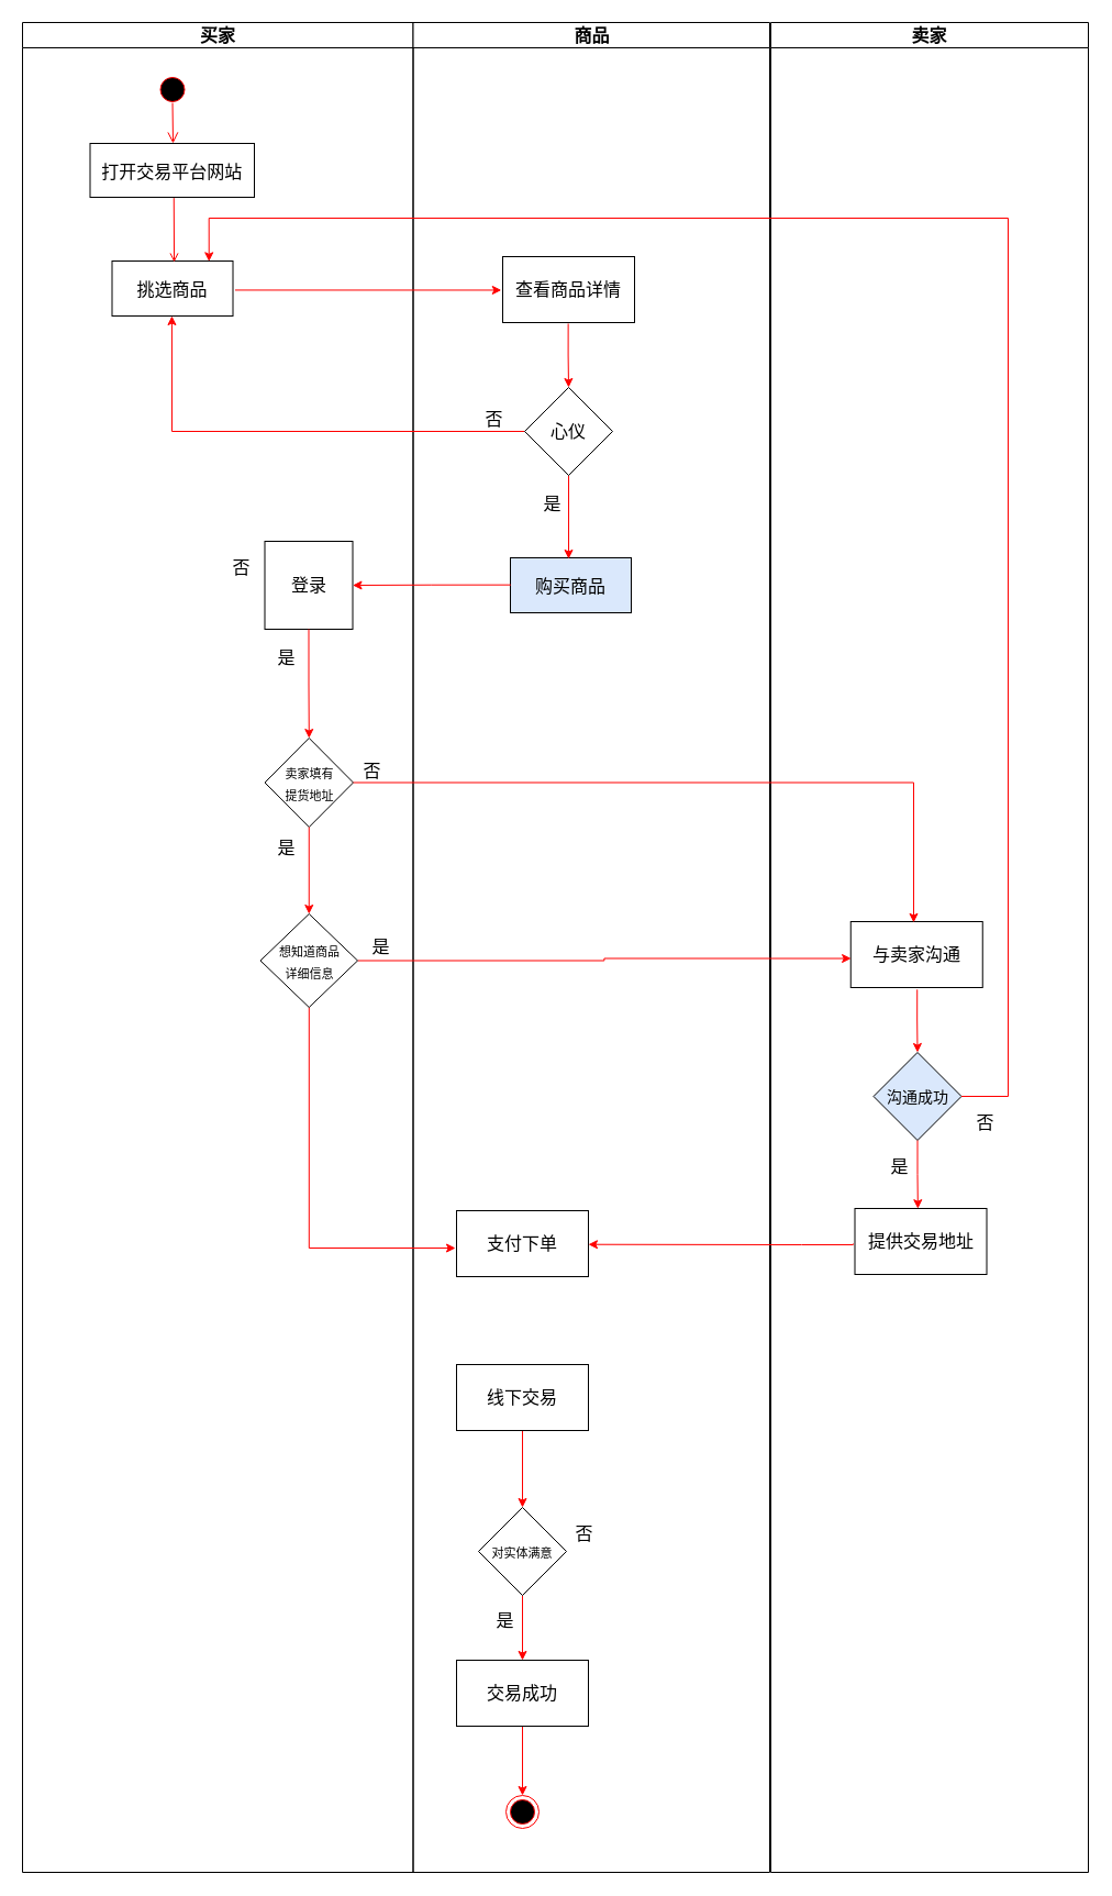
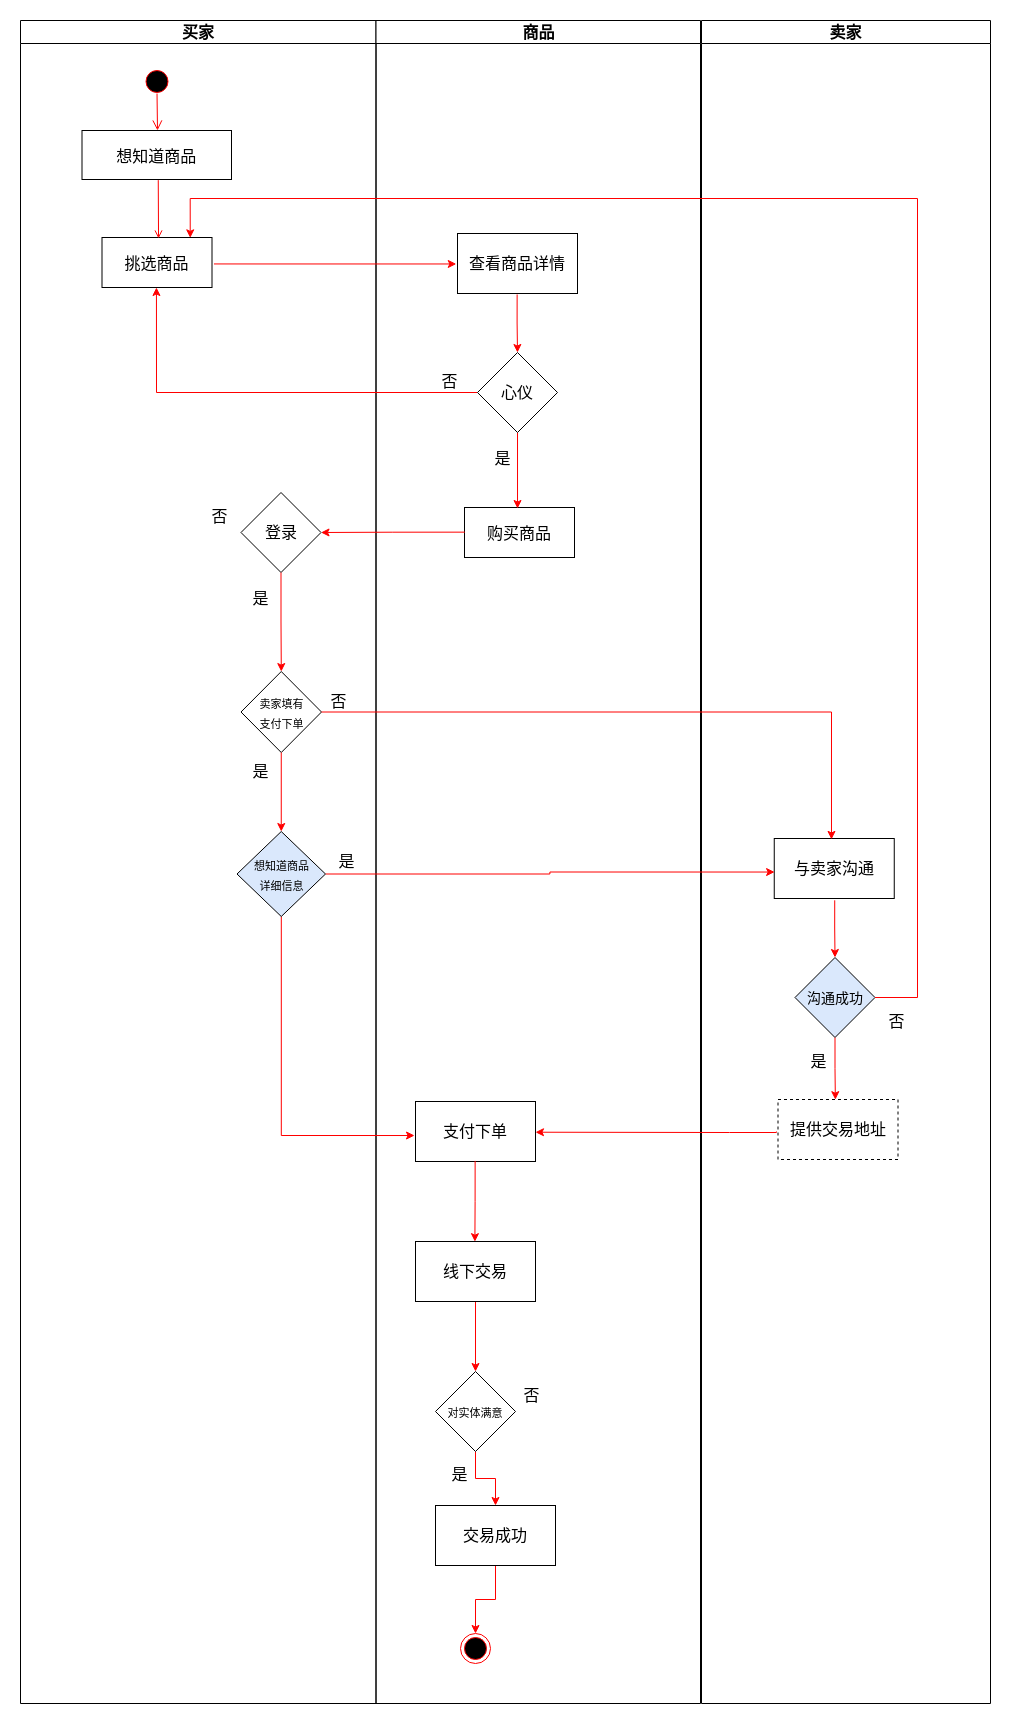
  <mxCell id="0" />
  <mxCell id="1" parent="0" />
  <mxCell id="2" value="买家" style="swimlane;whiteSpace=wrap;startSize=23;fontSize=16;" parent="1" vertex="1"><mxGeometry x="20" y="20" width="355.5" height="1683" as="geometry" /></mxCell>
  <mxCell id="3" value="" style="ellipse;shape=startState;fillColor=#000000;strokeColor=#ff0000;fontSize=16;" parent="2" vertex="1"><mxGeometry x="121.5" y="46" width="30" height="30" as="geometry" /></mxCell>
  <mxCell id="4" value="" style="edgeStyle=elbowEdgeStyle;elbow=horizontal;verticalAlign=bottom;endArrow=open;endSize=8;strokeColor=#FF0000;endFill=1;rounded=0;exitX=0.501;exitY=0.903;exitDx=0;exitDy=0;exitPerimeter=0;fontSize=16;" parent="2" source="3" target="5" edge="1"><mxGeometry x="121.5" y="40" as="geometry"><mxPoint x="136.5" y="110" as="targetPoint" /></mxGeometry></mxCell>
- <mxCell id="5" value="打开交易平台网站" style="fontSize=16;" parent="2" vertex="1"><mxGeometry x="61.5" y="110" width="149.5" height="49" as="geometry" /></mxCell>
+ <mxCell id="5" value="想知道商品" style="fontSize=16;" parent="2" vertex="1"><mxGeometry x="61.5" y="110" width="149.5" height="49" as="geometry" /></mxCell>
  <mxCell id="6" value="挑选商品" style="fontSize=16;" parent="2" vertex="1"><mxGeometry x="81.5" y="217" width="110" height="50" as="geometry" /></mxCell>
  <mxCell id="7" value="" style="endArrow=open;strokeColor=#FF0000;endFill=1;rounded=0;entryX=0.514;entryY=0.02;entryDx=0;entryDy=0;entryPerimeter=0;exitX=0.51;exitY=1.013;exitDx=0;exitDy=0;exitPerimeter=0;fontSize=16;" parent="2" source="5" target="6" edge="1"><mxGeometry relative="1" as="geometry"><mxPoint x="137" y="168" as="sourcePoint" /><mxPoint x="137" y="220" as="targetPoint" /></mxGeometry></mxCell>
- <mxCell id="8" value="登录" style="whiteSpace=wrap;html=1;fontSize=16;rounded=0;" vertex="1" parent="2"><mxGeometry x="220.5" y="472" width="80" height="80" as="geometry" /></mxCell>
+ <mxCell id="8" value="登录" style="rhombus;whiteSpace=wrap;html=1;fontSize=16;" vertex="1" parent="2"><mxGeometry x="220.5" y="472" width="80" height="80" as="geometry" /></mxCell>
  <mxCell id="9" value="否" style="text;html=1;align=center;verticalAlign=middle;resizable=0;points=[];autosize=1;strokeColor=none;fillColor=none;fontSize=16;" vertex="1" parent="2"><mxGeometry x="305" y="669" width="26" height="23" as="geometry" /></mxCell>
- <mxCell id="10" value="&lt;font style=&quot;font-size: 11px&quot;&gt;卖家填有&lt;br&gt;提货地址&lt;/font&gt;" style="rhombus;whiteSpace=wrap;html=1;fontSize=16;" vertex="1" parent="2"><mxGeometry x="220.5" y="651" width="80.5" height="81" as="geometry" /></mxCell>
+ <mxCell id="10" value="&lt;font style=&quot;font-size: 11px&quot;&gt;卖家填有&lt;br&gt;支付下单&lt;/font&gt;" style="rhombus;whiteSpace=wrap;html=1;fontSize=16;" vertex="1" parent="2"><mxGeometry x="220.5" y="651" width="80.5" height="81" as="geometry" /></mxCell>
  <mxCell id="11" value="" style="edgeStyle=orthogonalEdgeStyle;rounded=0;orthogonalLoop=1;jettySize=auto;html=1;strokeColor=#FF0000;fontSize=16;" edge="1" parent="2" source="8" target="10"><mxGeometry relative="1" as="geometry" /></mxCell>
  <mxCell id="12" value="是" style="text;html=1;align=center;verticalAlign=middle;resizable=0;points=[];autosize=1;strokeColor=none;fillColor=none;fontSize=16;" vertex="1" parent="2"><mxGeometry x="227" y="566" width="26" height="23" as="geometry" /></mxCell>
  <mxCell id="13" value="是" style="text;html=1;align=center;verticalAlign=middle;resizable=0;points=[];autosize=1;strokeColor=none;fillColor=none;fontSize=16;" vertex="1" parent="2"><mxGeometry x="227" y="739" width="26" height="23" as="geometry" /></mxCell>
  <mxCell id="14" value="商品" style="swimlane;whiteSpace=wrap;gradientColor=none;swimlaneFillColor=none;fontSize=16;labelBorderColor=none;" parent="1" vertex="1"><mxGeometry x="375.5" y="20" width="324.5" height="1683" as="geometry" /></mxCell>
  <mxCell id="15" value="查看商品详情" style="whiteSpace=wrap;html=1;fontSize=16;" vertex="1" parent="14"><mxGeometry x="81.5" y="213" width="120" height="60" as="geometry" /></mxCell>
- <mxCell id="16" value="购买商品" style="fontSize=16;fillColor=#dae8fc;" parent="14" vertex="1"><mxGeometry x="88.5" y="487" width="110" height="50" as="geometry" /></mxCell>
+ <mxCell id="16" value="购买商品" style="fontSize=16;" parent="14" vertex="1"><mxGeometry x="88.5" y="487" width="110" height="50" as="geometry" /></mxCell>
  <mxCell id="17" value="支付下单" style="whiteSpace=wrap;html=1;fontSize=16;" vertex="1" parent="14"><mxGeometry x="39.5" y="1081" width="120" height="60" as="geometry" /></mxCell>
  <mxCell id="18" value="否" style="text;html=1;align=center;verticalAlign=middle;resizable=0;points=[];autosize=1;strokeColor=none;fillColor=none;fontSize=16;" vertex="1" parent="14"><mxGeometry x="60.5" y="349" width="26" height="23" as="geometry" /></mxCell>
  <mxCell id="19" value="是" style="text;html=1;align=center;verticalAlign=middle;resizable=0;points=[];autosize=1;strokeColor=none;fillColor=none;fontSize=16;" vertex="1" parent="14"><mxGeometry x="113.5" y="426" width="26" height="23" as="geometry" /></mxCell>
  <mxCell id="20" value="是" style="text;html=1;align=center;verticalAlign=middle;resizable=0;points=[];autosize=1;strokeColor=none;fillColor=none;fontSize=16;" vertex="1" parent="14"><mxGeometry x="70.5" y="1442" width="26" height="23" as="geometry" /></mxCell>
  <mxCell id="21" value="" style="ellipse;html=1;shape=endState;fillColor=#000000;strokeColor=#ff0000;fontSize=16;" vertex="1" parent="14"><mxGeometry x="84.5" y="1613" width="30" height="30" as="geometry" /></mxCell>
  <mxCell id="22" value="卖家" style="swimlane;whiteSpace=wrap;fontSize=16;" parent="1" vertex="1"><mxGeometry x="701" y="20" width="289" height="1683" as="geometry" /></mxCell>
  <mxCell id="23" value="&lt;font style=&quot;font-size: 14px&quot;&gt;沟通成功&lt;/font&gt;" style="rhombus;whiteSpace=wrap;html=1;fontSize=16;fillColor=#dae8fc;" vertex="1" parent="22"><mxGeometry x="93.5" y="937" width="80" height="80" as="geometry" /></mxCell>
  <mxCell id="24" value="与卖家沟通" style="whiteSpace=wrap;html=1;fontSize=16;" vertex="1" parent="22"><mxGeometry x="72.75" y="818" width="120" height="60" as="geometry" /></mxCell>
  <mxCell id="25" value="" style="edgeStyle=orthogonalEdgeStyle;rounded=0;orthogonalLoop=1;jettySize=auto;html=1;strokeColor=#FF0000;exitX=0.504;exitY=1.03;exitDx=0;exitDy=0;exitPerimeter=0;fontSize=16;" edge="1" parent="22" source="24" target="23"><mxGeometry relative="1" as="geometry" /></mxCell>
- <mxCell id="26" value="提供交易地址" style="whiteSpace=wrap;html=1;fontSize=16;" vertex="1" parent="22"><mxGeometry x="76.5" y="1079" width="120" height="60" as="geometry" /></mxCell>
+ <mxCell id="26" value="提供交易地址" style="whiteSpace=wrap;html=1;fontSize=16;dashed=1;" vertex="1" parent="22"><mxGeometry x="76.5" y="1079" width="120" height="60" as="geometry" /></mxCell>
  <mxCell id="27" value="" style="edgeStyle=orthogonalEdgeStyle;rounded=0;orthogonalLoop=1;jettySize=auto;html=1;strokeColor=#FF0000;entryX=0.478;entryY=0.003;entryDx=0;entryDy=0;entryPerimeter=0;fontSize=16;" edge="1" parent="22" source="23" target="26"><mxGeometry relative="1" as="geometry"><mxPoint x="135.5" y="1076" as="targetPoint" /></mxGeometry></mxCell>
  <mxCell id="28" value="是" style="text;html=1;align=center;verticalAlign=middle;resizable=0;points=[];autosize=1;strokeColor=none;fillColor=none;fontSize=16;" vertex="1" parent="22"><mxGeometry x="103.5" y="1029" width="26" height="23" as="geometry" /></mxCell>
  <mxCell id="29" value="否" style="text;html=1;align=center;verticalAlign=middle;resizable=0;points=[];autosize=1;strokeColor=none;fillColor=none;fontSize=16;" vertex="1" parent="22"><mxGeometry x="182" y="989" width="26" height="23" as="geometry" /></mxCell>
  <mxCell id="30" style="edgeStyle=orthogonalEdgeStyle;rounded=0;orthogonalLoop=1;jettySize=auto;html=1;exitX=1.018;exitY=0.529;exitDx=0;exitDy=0;exitPerimeter=0;strokeColor=#FF0000;entryX=-0.01;entryY=0.508;entryDx=0;entryDy=0;entryPerimeter=0;fontSize=16;" edge="1" parent="1" source="6" target="15"><mxGeometry relative="1" as="geometry"><mxPoint x="455" y="263" as="targetPoint" /></mxGeometry></mxCell>
  <mxCell id="31" value="" style="edgeStyle=orthogonalEdgeStyle;rounded=0;orthogonalLoop=1;jettySize=auto;html=1;strokeColor=#FF0000;exitX=0.003;exitY=0.493;exitDx=0;exitDy=0;exitPerimeter=0;fontSize=16;" edge="1" parent="1" source="16" target="8"><mxGeometry relative="1" as="geometry" /></mxCell>
  <mxCell id="32" value="否" style="text;html=1;align=center;verticalAlign=middle;resizable=0;points=[];autosize=1;strokeColor=none;fillColor=none;fontSize=16;" vertex="1" parent="1"><mxGeometry x="205.5" y="504" width="26" height="23" as="geometry" /></mxCell>
  <mxCell id="33" style="edgeStyle=orthogonalEdgeStyle;rounded=0;orthogonalLoop=1;jettySize=auto;html=1;entryX=0.495;entryY=1;entryDx=0;entryDy=0;entryPerimeter=0;strokeColor=#FF0000;fontSize=16;" edge="1" parent="1" source="35" target="6"><mxGeometry relative="1" as="geometry" /></mxCell>
  <mxCell id="34" style="edgeStyle=orthogonalEdgeStyle;rounded=0;orthogonalLoop=1;jettySize=auto;html=1;entryX=0.482;entryY=0.02;entryDx=0;entryDy=0;entryPerimeter=0;strokeColor=#FF0000;fontSize=16;" edge="1" parent="1" source="35" target="16"><mxGeometry relative="1" as="geometry" /></mxCell>
  <mxCell id="35" value="心仪" style="rhombus;whiteSpace=wrap;html=1;fontSize=16;" vertex="1" parent="1"><mxGeometry x="477" y="352" width="80" height="80" as="geometry" /></mxCell>
  <mxCell id="36" value="" style="edgeStyle=orthogonalEdgeStyle;rounded=0;orthogonalLoop=1;jettySize=auto;html=1;strokeColor=#FF0000;exitX=0.497;exitY=1.016;exitDx=0;exitDy=0;exitPerimeter=0;fontSize=16;" edge="1" parent="1" source="15" target="35"><mxGeometry relative="1" as="geometry"><mxPoint x="517" y="299" as="sourcePoint" /></mxGeometry></mxCell>
  <mxCell id="37" style="edgeStyle=orthogonalEdgeStyle;rounded=0;orthogonalLoop=1;jettySize=auto;html=1;entryX=0.477;entryY=0.015;entryDx=0;entryDy=0;entryPerimeter=0;strokeColor=#FF0000;fontSize=16;" edge="1" parent="1" source="10" target="24"><mxGeometry relative="1" as="geometry" /></mxCell>
  <mxCell id="38" style="edgeStyle=orthogonalEdgeStyle;rounded=0;orthogonalLoop=1;jettySize=auto;html=1;entryX=0.003;entryY=0.559;entryDx=0;entryDy=0;entryPerimeter=0;strokeColor=#FF0000;fontSize=16;" edge="1" parent="1" source="40" target="24"><mxGeometry relative="1" as="geometry" /></mxCell>
  <mxCell id="39" style="edgeStyle=orthogonalEdgeStyle;rounded=0;orthogonalLoop=1;jettySize=auto;html=1;entryX=-0.008;entryY=0.567;entryDx=0;entryDy=0;entryPerimeter=0;strokeColor=#FF0000;fontSize=16;" edge="1" parent="1" source="40" target="17"><mxGeometry relative="1" as="geometry"><Array as="points"><mxPoint x="281" y="1135" /></Array></mxGeometry></mxCell>
- <mxCell id="40" value="&lt;font style=&quot;font-size: 11px&quot;&gt;想知道商品&lt;br&gt;详细信息&lt;/font&gt;" style="rhombus;whiteSpace=wrap;html=1;fontSize=16;" vertex="1" parent="1"><mxGeometry x="236.5" y="831" width="88.5" height="85" as="geometry" /></mxCell>
+ <mxCell id="40" value="&lt;font style=&quot;font-size: 11px&quot;&gt;想知道商品&lt;br&gt;详细信息&lt;/font&gt;" style="rhombus;whiteSpace=wrap;html=1;fontSize=16;fillColor=#dae8fc;" vertex="1" parent="1"><mxGeometry x="236.5" y="831" width="88.5" height="85" as="geometry" /></mxCell>
  <mxCell id="41" value="" style="edgeStyle=orthogonalEdgeStyle;rounded=0;orthogonalLoop=1;jettySize=auto;html=1;strokeColor=#FF0000;fontSize=16;" edge="1" parent="1" source="10" target="40"><mxGeometry relative="1" as="geometry" /></mxCell>
  <mxCell id="42" value="是" style="text;html=1;align=center;verticalAlign=middle;resizable=0;points=[];autosize=1;strokeColor=none;fillColor=none;fontSize=16;" vertex="1" parent="1"><mxGeometry x="333" y="849" width="26" height="23" as="geometry" /></mxCell>
  <mxCell id="43" style="edgeStyle=orthogonalEdgeStyle;rounded=0;orthogonalLoop=1;jettySize=auto;html=1;entryX=1;entryY=0.512;entryDx=0;entryDy=0;entryPerimeter=0;strokeColor=#FF0000;exitX=-0.013;exitY=0.533;exitDx=0;exitDy=0;exitPerimeter=0;fontSize=16;" edge="1" parent="1" source="26" target="17"><mxGeometry relative="1" as="geometry"><mxPoint x="791" y="1004" as="sourcePoint" /><Array as="points"><mxPoint x="729" y="1132" /><mxPoint x="707" y="1132" /></Array></mxGeometry></mxCell>
  <mxCell id="44" style="edgeStyle=orthogonalEdgeStyle;rounded=0;orthogonalLoop=1;jettySize=auto;html=1;entryX=0.802;entryY=0.007;entryDx=0;entryDy=0;entryPerimeter=0;strokeColor=#FF0000;exitX=1;exitY=0.5;exitDx=0;exitDy=0;fontSize=16;" edge="1" parent="1" source="23" target="6"><mxGeometry relative="1" as="geometry"><Array as="points"><mxPoint x="917" y="997" /><mxPoint x="917" y="198" /><mxPoint x="190" y="198" /></Array></mxGeometry></mxCell>
  <mxCell id="45" value="" style="edgeStyle=orthogonalEdgeStyle;rounded=0;orthogonalLoop=1;jettySize=auto;html=1;strokeColor=#FF0000;fontSize=16;" edge="1" parent="1" source="46" target="49"><mxGeometry relative="1" as="geometry" /></mxCell>
  <mxCell id="46" value="线下交易" style="whiteSpace=wrap;html=1;fontSize=16;" vertex="1" parent="1"><mxGeometry x="415" y="1241" width="120" height="60" as="geometry" /></mxCell>
+ <mxCell id="47" value="" style="edgeStyle=orthogonalEdgeStyle;rounded=0;orthogonalLoop=1;jettySize=auto;html=1;strokeColor=#FF0000;exitX=0.497;exitY=0.99;exitDx=0;exitDy=0;exitPerimeter=0;entryX=0.495;entryY=0.003;entryDx=0;entryDy=0;entryPerimeter=0;fontSize=16;" edge="1" parent="1" source="17" target="46"><mxGeometry relative="1" as="geometry" /></mxCell>
  <mxCell id="48" value="" style="edgeStyle=orthogonalEdgeStyle;rounded=0;orthogonalLoop=1;jettySize=auto;html=1;strokeColor=#FF0000;fontSize=16;" edge="1" parent="1" source="49" target="51"><mxGeometry relative="1" as="geometry" /></mxCell>
  <mxCell id="49" value="&lt;font style=&quot;font-size: 11px&quot;&gt;对实体满意&lt;/font&gt;" style="rhombus;whiteSpace=wrap;html=1;fontSize=16;" vertex="1" parent="1"><mxGeometry x="435" y="1371" width="80" height="80" as="geometry" /></mxCell>
  <mxCell id="50" style="edgeStyle=orthogonalEdgeStyle;rounded=0;orthogonalLoop=1;jettySize=auto;html=1;entryX=0.5;entryY=0;entryDx=0;entryDy=0;strokeColor=#FF0000;fontSize=16;" edge="1" parent="1" source="51" target="21"><mxGeometry relative="1" as="geometry" /></mxCell>
- <mxCell id="51" value="交易成功" style="whiteSpace=wrap;html=1;fontSize=16;" vertex="1" parent="1"><mxGeometry x="415" y="1510" width="120" height="60" as="geometry" /></mxCell>
+ <mxCell id="51" value="交易成功" style="whiteSpace=wrap;html=1;fontSize=16;" vertex="1" parent="1"><mxGeometry x="435" y="1505" width="120" height="60" as="geometry" /></mxCell>
  <mxCell id="52" value="否" style="text;html=1;align=center;verticalAlign=middle;resizable=0;points=[];autosize=1;strokeColor=none;fillColor=none;fontSize=16;" vertex="1" parent="1"><mxGeometry x="518" y="1383" width="26" height="23" as="geometry" /></mxCell>
